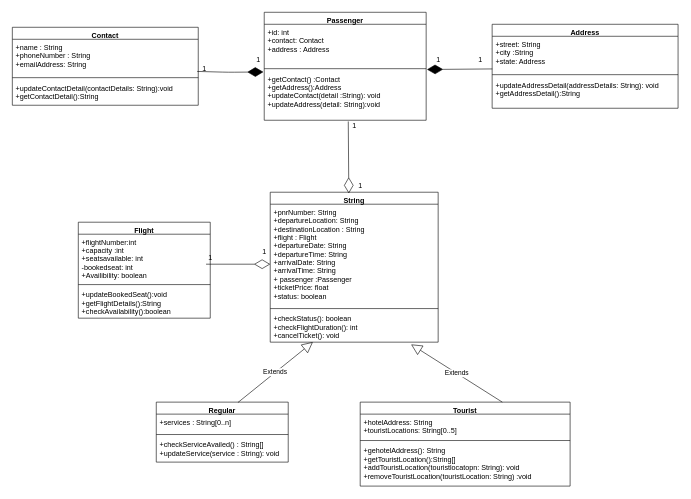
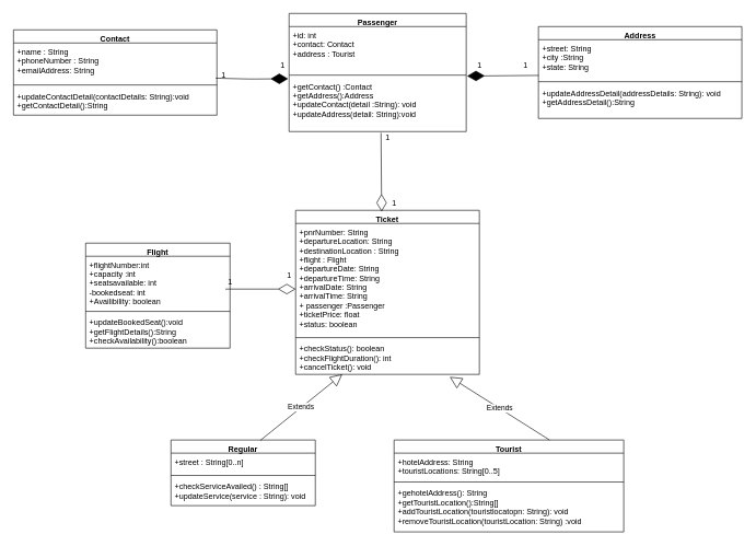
  <mxCell id="0" />
  <mxCell id="1" parent="0" />
  <mxCell id="2" value="Passenger" style="swimlane;fontStyle=1;align=center;verticalAlign=top;childLayout=stackLayout;horizontal=1;startSize=20;horizontalStack=0;resizeParent=1;resizeParentMax=0;resizeLast=0;collapsible=1;marginBottom=0;" parent="1" vertex="1"><mxGeometry x="440" y="20" width="270" height="180" as="geometry" /></mxCell>
- <mxCell id="3" value="+id: int&#10;+contact: Contact&#10;+address : Address" style="text;strokeColor=none;fillColor=none;align=left;verticalAlign=top;spacingLeft=4;spacingRight=4;overflow=hidden;rotatable=0;points=[[0,0.5],[1,0.5]];portConstraint=eastwest;" parent="2" vertex="1"><mxGeometry y="20" width="270" height="70" as="geometry" /></mxCell>
+ <mxCell id="3" value="+id: int&#10;+contact: Contact&#10;+address : Tourist" style="text;strokeColor=none;fillColor=none;align=left;verticalAlign=top;spacingLeft=4;spacingRight=4;overflow=hidden;rotatable=0;points=[[0,0.5],[1,0.5]];portConstraint=eastwest;" parent="2" vertex="1"><mxGeometry y="20" width="270" height="70" as="geometry" /></mxCell>
  <mxCell id="4" value="" style="line;strokeWidth=1;fillColor=none;align=left;verticalAlign=middle;spacingTop=-1;spacingLeft=3;spacingRight=3;rotatable=0;labelPosition=right;points=[];portConstraint=eastwest;" parent="2" vertex="1"><mxGeometry y="90" width="270" height="8" as="geometry" /></mxCell>
  <mxCell id="5" value="+getContact() :Contact&#10;+getAddress():Address&#10;+updateContact(detail :String): void&#10;+updateAddress(detail: String):void" style="text;strokeColor=none;fillColor=none;align=left;verticalAlign=top;spacingLeft=4;spacingRight=4;overflow=hidden;rotatable=0;points=[[0,0.5],[1,0.5]];portConstraint=eastwest;" parent="2" vertex="1"><mxGeometry y="98" width="270" height="82" as="geometry" /></mxCell>
  <mxCell id="6" value="Contact" style="swimlane;fontStyle=1;align=center;verticalAlign=top;childLayout=stackLayout;horizontal=1;startSize=20;horizontalStack=0;resizeParent=1;resizeParentMax=0;resizeLast=0;collapsible=1;marginBottom=0;" parent="1" vertex="1"><mxGeometry x="20" y="45" width="310" height="130" as="geometry" /></mxCell>
  <mxCell id="7" value="+name : String&#10;+phoneNumber : String&#10;+emailAddress: String" style="text;strokeColor=none;fillColor=none;align=left;verticalAlign=top;spacingLeft=4;spacingRight=4;overflow=hidden;rotatable=0;points=[[0,0.5],[1,0.5]];portConstraint=eastwest;" parent="6" vertex="1"><mxGeometry y="20" width="310" height="60" as="geometry" /></mxCell>
  <mxCell id="8" value="" style="line;strokeWidth=1;fillColor=none;align=left;verticalAlign=middle;spacingTop=-1;spacingLeft=3;spacingRight=3;rotatable=0;labelPosition=right;points=[];portConstraint=eastwest;" parent="6" vertex="1"><mxGeometry y="80" width="310" height="8" as="geometry" /></mxCell>
  <mxCell id="9" value="+updateContactDetail(contactDetails: String):void&#10;+getContactDetail():String" style="text;strokeColor=none;fillColor=none;align=left;verticalAlign=top;spacingLeft=4;spacingRight=4;overflow=hidden;rotatable=0;points=[[0,0.5],[1,0.5]];portConstraint=eastwest;" parent="6" vertex="1"><mxGeometry y="88" width="310" height="42" as="geometry" /></mxCell>
  <mxCell id="10" value="Address" style="swimlane;fontStyle=1;align=center;verticalAlign=top;childLayout=stackLayout;horizontal=1;startSize=20;horizontalStack=0;resizeParent=1;resizeParentMax=0;resizeLast=0;collapsible=1;marginBottom=0;" parent="1" vertex="1"><mxGeometry x="820" y="40" width="310" height="140" as="geometry" /></mxCell>
- <mxCell id="11" value="+street: String&#10;+city :String&#10;+state: Address" style="text;strokeColor=none;fillColor=none;align=left;verticalAlign=top;spacingLeft=4;spacingRight=4;overflow=hidden;rotatable=0;points=[[0,0.5],[1,0.5]];portConstraint=eastwest;" parent="10" vertex="1"><mxGeometry y="20" width="310" height="60" as="geometry" /></mxCell>
+ <mxCell id="11" value="+street: String&#10;+city :String&#10;+state: String" style="text;strokeColor=none;fillColor=none;align=left;verticalAlign=top;spacingLeft=4;spacingRight=4;overflow=hidden;rotatable=0;points=[[0,0.5],[1,0.5]];portConstraint=eastwest;" parent="10" vertex="1"><mxGeometry y="20" width="310" height="60" as="geometry" /></mxCell>
  <mxCell id="12" value="" style="line;strokeWidth=1;fillColor=none;align=left;verticalAlign=middle;spacingTop=-1;spacingLeft=3;spacingRight=3;rotatable=0;labelPosition=right;points=[];portConstraint=eastwest;" parent="10" vertex="1"><mxGeometry y="80" width="310" height="8" as="geometry" /></mxCell>
  <mxCell id="13" value="+updateAddressDetail(addressDetails: String): void&#10;+getAddressDetail():String" style="text;strokeColor=none;fillColor=none;align=left;verticalAlign=top;spacingLeft=4;spacingRight=4;overflow=hidden;rotatable=0;points=[[0,0.5],[1,0.5]];portConstraint=eastwest;" parent="10" vertex="1"><mxGeometry y="88" width="310" height="52" as="geometry" /></mxCell>
- <mxCell id="14" value="String" style="swimlane;fontStyle=1;align=center;verticalAlign=top;childLayout=stackLayout;horizontal=1;startSize=20;horizontalStack=0;resizeParent=1;resizeParentMax=0;resizeLast=0;collapsible=1;marginBottom=0;" parent="1" vertex="1"><mxGeometry x="450" y="320" width="280" height="250" as="geometry" /></mxCell>
+ <mxCell id="14" value="Ticket" style="swimlane;fontStyle=1;align=center;verticalAlign=top;childLayout=stackLayout;horizontal=1;startSize=20;horizontalStack=0;resizeParent=1;resizeParentMax=0;resizeLast=0;collapsible=1;marginBottom=0;" parent="1" vertex="1"><mxGeometry x="450" y="320" width="280" height="250" as="geometry" /></mxCell>
  <mxCell id="15" value="+pnrNumber: String&#10;+departureLocation: String&#10;+destinationLocation : String&#10;+flight : Flight&#10;+departureDate: String&#10;+departureTime: String&#10;+arrivalDate: String&#10;+arrivalTime: String&#10;+ passenger :Passenger&#10;+ticketPrice: float&#10;+status: boolean" style="text;strokeColor=none;fillColor=none;align=left;verticalAlign=top;spacingLeft=4;spacingRight=4;overflow=hidden;rotatable=0;points=[[0,0.5],[1,0.5]];portConstraint=eastwest;" parent="14" vertex="1"><mxGeometry y="20" width="280" height="170" as="geometry" /></mxCell>
  <mxCell id="16" value="" style="line;strokeWidth=1;fillColor=none;align=left;verticalAlign=middle;spacingTop=-1;spacingLeft=3;spacingRight=3;rotatable=0;labelPosition=right;points=[];portConstraint=eastwest;" parent="14" vertex="1"><mxGeometry y="190" width="280" height="8" as="geometry" /></mxCell>
  <mxCell id="17" value="+checkStatus(): boolean&#10;+checkFlightDuration(): int&#10;+cancelTicket(): void" style="text;strokeColor=none;fillColor=none;align=left;verticalAlign=top;spacingLeft=4;spacingRight=4;overflow=hidden;rotatable=0;points=[[0,0.5],[1,0.5]];portConstraint=eastwest;" parent="14" vertex="1"><mxGeometry y="198" width="280" height="52" as="geometry" /></mxCell>
  <mxCell id="18" value="Regular" style="swimlane;fontStyle=1;align=center;verticalAlign=top;childLayout=stackLayout;horizontal=1;startSize=20;horizontalStack=0;resizeParent=1;resizeParentMax=0;resizeLast=0;collapsible=1;marginBottom=0;" parent="1" vertex="1"><mxGeometry x="260" y="670" width="220" height="100" as="geometry" /></mxCell>
- <mxCell id="19" value="+services : String[0..n]" style="text;strokeColor=none;fillColor=none;align=left;verticalAlign=top;spacingLeft=4;spacingRight=4;overflow=hidden;rotatable=0;points=[[0,0.5],[1,0.5]];portConstraint=eastwest;" parent="18" vertex="1"><mxGeometry y="20" width="220" height="30" as="geometry" /></mxCell>
+ <mxCell id="19" value="+street : String[0..n]" style="text;strokeColor=none;fillColor=none;align=left;verticalAlign=top;spacingLeft=4;spacingRight=4;overflow=hidden;rotatable=0;points=[[0,0.5],[1,0.5]];portConstraint=eastwest;" parent="18" vertex="1"><mxGeometry y="20" width="220" height="30" as="geometry" /></mxCell>
  <mxCell id="20" value="" style="line;strokeWidth=1;fillColor=none;align=left;verticalAlign=middle;spacingTop=-1;spacingLeft=3;spacingRight=3;rotatable=0;labelPosition=right;points=[];portConstraint=eastwest;" parent="18" vertex="1"><mxGeometry y="50" width="220" height="8" as="geometry" /></mxCell>
  <mxCell id="21" value="+checkServiceAvailed() : String[]&#10;+updateService(service : String): void" style="text;strokeColor=none;fillColor=none;align=left;verticalAlign=top;spacingLeft=4;spacingRight=4;overflow=hidden;rotatable=0;points=[[0,0.5],[1,0.5]];portConstraint=eastwest;" parent="18" vertex="1"><mxGeometry y="58" width="220" height="42" as="geometry" /></mxCell>
  <mxCell id="22" value="Tourist" style="swimlane;fontStyle=1;align=center;verticalAlign=top;childLayout=stackLayout;horizontal=1;startSize=20;horizontalStack=0;resizeParent=1;resizeParentMax=0;resizeLast=0;collapsible=1;marginBottom=0;" parent="1" vertex="1"><mxGeometry x="600" y="670" width="350" height="140" as="geometry" /></mxCell>
  <mxCell id="23" value="+hotelAddress: String&#10;+touristLocations: String[0..5]" style="text;strokeColor=none;fillColor=none;align=left;verticalAlign=top;spacingLeft=4;spacingRight=4;overflow=hidden;rotatable=0;points=[[0,0.5],[1,0.5]];portConstraint=eastwest;" parent="22" vertex="1"><mxGeometry y="20" width="350" height="40" as="geometry" /></mxCell>
  <mxCell id="24" value="" style="line;strokeWidth=1;fillColor=none;align=left;verticalAlign=middle;spacingTop=-1;spacingLeft=3;spacingRight=3;rotatable=0;labelPosition=right;points=[];portConstraint=eastwest;" parent="22" vertex="1"><mxGeometry y="60" width="350" height="8" as="geometry" /></mxCell>
  <mxCell id="25" value="+gehotelAddress(): String&#10;+getTouristLocation():String[]&#10;+addTouristLocation(touristlocatopn: String): void&#10;+removeTouristLocation(touristLocation: String) :void" style="text;strokeColor=none;fillColor=none;align=left;verticalAlign=top;spacingLeft=4;spacingRight=4;overflow=hidden;rotatable=0;points=[[0,0.5],[1,0.5]];portConstraint=eastwest;" parent="22" vertex="1"><mxGeometry y="68" width="350" height="72" as="geometry" /></mxCell>
  <mxCell id="26" value="Flight" style="swimlane;fontStyle=1;align=center;verticalAlign=top;childLayout=stackLayout;horizontal=1;startSize=20;horizontalStack=0;resizeParent=1;resizeParentMax=0;resizeLast=0;collapsible=1;marginBottom=0;" parent="1" vertex="1"><mxGeometry x="130" y="370" width="220" height="160" as="geometry" /></mxCell>
  <mxCell id="27" value="+flightNumber:int&#10;+capacity :int&#10;+seatsavailable: int&#10;-bookedseat: int&#10;+Availibility: boolean" style="text;strokeColor=none;fillColor=none;align=left;verticalAlign=top;spacingLeft=4;spacingRight=4;overflow=hidden;rotatable=0;points=[[0,0.5],[1,0.5]];portConstraint=eastwest;" parent="26" vertex="1"><mxGeometry y="20" width="220" height="80" as="geometry" /></mxCell>
  <mxCell id="28" value="" style="line;strokeWidth=1;fillColor=none;align=left;verticalAlign=middle;spacingTop=-1;spacingLeft=3;spacingRight=3;rotatable=0;labelPosition=right;points=[];portConstraint=eastwest;" parent="26" vertex="1"><mxGeometry y="100" width="220" height="8" as="geometry" /></mxCell>
  <mxCell id="29" value="+updateBookedSeat():void&#10;+getFlightDetails():String&#10;+checkAvailability():boolean" style="text;strokeColor=none;fillColor=none;align=left;verticalAlign=top;spacingLeft=4;spacingRight=4;overflow=hidden;rotatable=0;points=[[0,0.5],[1,0.5]];portConstraint=eastwest;" parent="26" vertex="1"><mxGeometry y="108" width="220" height="52" as="geometry" /></mxCell>
  <mxCell id="30" value="" style="endArrow=diamondThin;endFill=1;endSize=24;html=1;entryX=-0.005;entryY=0.018;entryDx=0;entryDy=0;entryPerimeter=0;exitX=-0.09;exitY=0.73;exitDx=0;exitDy=0;exitPerimeter=0;" parent="1" source="38" target="5" edge="1"><mxGeometry width="160" relative="1" as="geometry"><mxPoint x="332" y="120" as="sourcePoint" /><mxPoint x="560" y="250" as="targetPoint" /><Array as="points"><mxPoint x="380" y="120" /></Array></mxGeometry></mxCell>
  <mxCell id="31" value="" style="endArrow=diamondThin;endFill=1;endSize=24;html=1;entryX=1.005;entryY=-0.032;entryDx=0;entryDy=0;entryPerimeter=0;exitX=0.001;exitY=0.907;exitDx=0;exitDy=0;exitPerimeter=0;" parent="1" source="11" target="5" edge="1"><mxGeometry width="160" relative="1" as="geometry"><mxPoint x="787" y="114" as="sourcePoint" /><mxPoint x="560" y="250" as="targetPoint" /></mxGeometry></mxCell>
  <mxCell id="32" value="" style="endArrow=diamondThin;endFill=0;endSize=24;html=1;entryX=0.468;entryY=0.008;entryDx=0;entryDy=0;entryPerimeter=0;exitX=0.519;exitY=1.024;exitDx=0;exitDy=0;exitPerimeter=0;" parent="1" target="14" edge="1" source="5"><mxGeometry width="160" relative="1" as="geometry"><mxPoint x="580" y="230" as="sourcePoint" /><mxPoint x="560" y="250" as="targetPoint" /></mxGeometry></mxCell>
  <mxCell id="33" value="" style="endArrow=diamondThin;endFill=0;endSize=24;html=1;" parent="1" edge="1"><mxGeometry width="160" relative="1" as="geometry"><mxPoint x="343" y="440" as="sourcePoint" /><mxPoint x="450" y="440" as="targetPoint" /></mxGeometry></mxCell>
  <mxCell id="34" value="1" style="text;html=1;align=center;verticalAlign=middle;resizable=0;points=[];autosize=1;strokeColor=none;" parent="1" vertex="1"><mxGeometry x="340" y="420" width="20" height="20" as="geometry" /></mxCell>
  <mxCell id="35" value="1" style="text;html=1;align=center;verticalAlign=middle;resizable=0;points=[];autosize=1;strokeColor=none;" parent="1" vertex="1"><mxGeometry x="430" y="410" width="20" height="20" as="geometry" /></mxCell>
  <mxCell id="36" value="1" style="text;html=1;align=center;verticalAlign=middle;resizable=0;points=[];autosize=1;strokeColor=none;" parent="1" vertex="1"><mxGeometry x="590" y="300" width="20" height="20" as="geometry" /></mxCell>
  <mxCell id="37" value="1" style="text;html=1;align=center;verticalAlign=middle;resizable=0;points=[];autosize=1;strokeColor=none;" parent="1" vertex="1"><mxGeometry x="580" y="200" width="20" height="20" as="geometry" /></mxCell>
  <mxCell id="38" value="1" style="text;html=1;align=center;verticalAlign=middle;resizable=0;points=[];autosize=1;strokeColor=none;" parent="1" vertex="1"><mxGeometry x="330" y="104" width="20" height="20" as="geometry" /></mxCell>
  <mxCell id="39" value="1" style="text;html=1;align=center;verticalAlign=middle;resizable=0;points=[];autosize=1;strokeColor=none;" parent="1" vertex="1"><mxGeometry x="420" y="90" width="20" height="20" as="geometry" /></mxCell>
  <mxCell id="40" value="1" style="text;html=1;align=center;verticalAlign=middle;resizable=0;points=[];autosize=1;strokeColor=none;" parent="1" vertex="1"><mxGeometry x="720" y="90" width="20" height="20" as="geometry" /></mxCell>
  <mxCell id="41" value="1" style="text;html=1;align=center;verticalAlign=middle;resizable=0;points=[];autosize=1;strokeColor=none;" parent="1" vertex="1"><mxGeometry x="790" y="90" width="20" height="20" as="geometry" /></mxCell>
  <mxCell id="42" value="Extends" style="endArrow=block;endSize=16;endFill=0;html=1;entryX=0.254;entryY=0.996;entryDx=0;entryDy=0;entryPerimeter=0;exitX=0.619;exitY=0.006;exitDx=0;exitDy=0;exitPerimeter=0;" parent="1" source="18" target="17" edge="1"><mxGeometry width="160" relative="1" as="geometry"><mxPoint x="379" y="667" as="sourcePoint" /><mxPoint x="580" y="600" as="targetPoint" /></mxGeometry></mxCell>
  <mxCell id="43" value="Extends" style="endArrow=block;endSize=16;endFill=0;html=1;entryX=0.839;entryY=1.073;entryDx=0;entryDy=0;entryPerimeter=0;exitX=0.677;exitY=0;exitDx=0;exitDy=0;exitPerimeter=0;" parent="1" target="17" edge="1" source="22"><mxGeometry width="160" relative="1" as="geometry"><mxPoint x="805.06" y="665" as="sourcePoint" /><mxPoint x="930" y="564.192" as="targetPoint" /></mxGeometry></mxCell>
